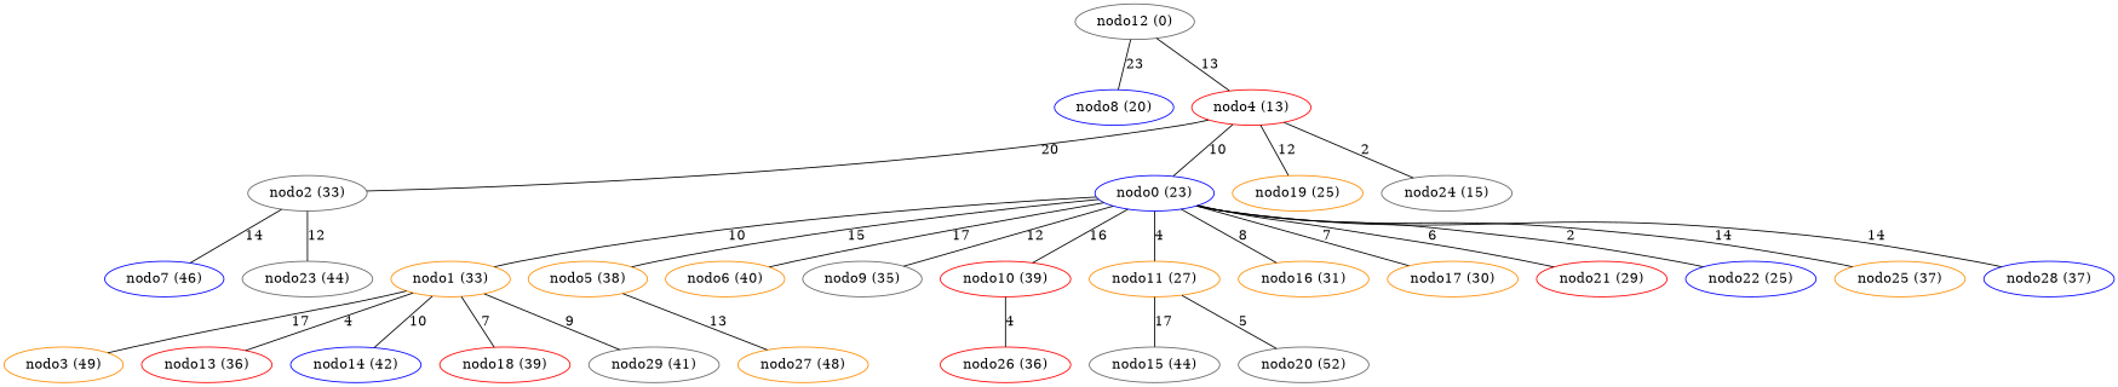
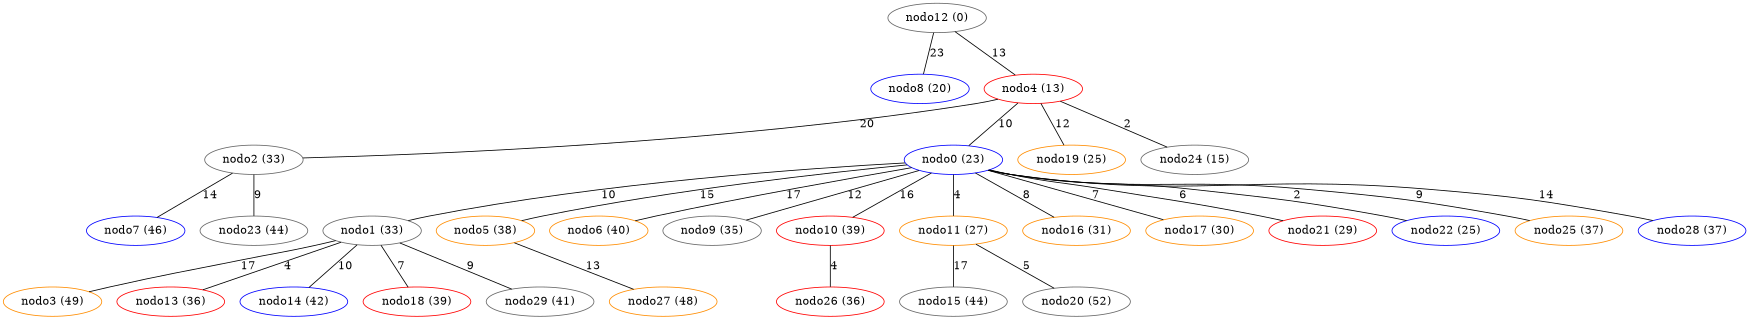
  graph {
    node [color=gray40]
    n1 [label="nodo12 (0)"]
    n2 [color=blue label="nodo8 (20)"]
    n3 [color=red label="nodo4 (13)"]
    n4 [label="nodo2 (33)"]
    n5 [color=blue label="nodo0 (23)"]
    n6 [color=darkorange label="nodo19 (25)"]
    n7 [label="nodo24 (15)"]
    n8 [color=blue label="nodo7 (46)"]
    n9 [label="nodo23 (44)"]
-   n10 [color=darkorange label="nodo1 (33)"]
+   n10 [label="nodo1 (33)"]
    n11 [color=darkorange label="nodo5 (38)"]
    n12 [color=darkorange label="nodo6 (40)"]
    n13 [label="nodo9 (35)"]
    n14 [color=red label="nodo10 (39)"]
    n15 [color=darkorange label="nodo11 (27)"]
    n16 [color=darkorange label="nodo16 (31)"]
    n17 [color=darkorange label="nodo17 (30)"]
    n18 [color=red label="nodo21 (29)"]
    n19 [color=blue label="nodo22 (25)"]
    n20 [color=darkorange label="nodo25 (37)"]
    n21 [color=blue label="nodo28 (37)"]
    n22 [color=darkorange label="nodo3 (49)"]
    n23 [color=red label="nodo13 (36)"]
    n24 [color=blue label="nodo14 (42)"]
    n25 [color=red label="nodo18 (39)"]
    n26 [label="nodo29 (41)"]
    n27 [color=darkorange label="nodo27 (48)"]
    n28 [color=red label="nodo26 (36)"]
    n29 [label="nodo15 (44)"]
    n30 [label="nodo20 (52)"]
    n1 -- n2 [label=23]
    n1 -- n3 [label=13]
    n3 -- n4 [label=20]
    n3 -- n5 [label=10]
    n3 -- n6 [label=12]
    n3 -- n7 [label=2]
    n4 -- n8 [label=14]
-   n4 -- n9 [label=12]
+   n4 -- n9 [label=9]
    n5 -- n10 [label=10]
    n5 -- n11 [label=15]
    n5 -- n12 [label=17]
    n5 -- n13 [label=12]
    n5 -- n14 [label=16]
    n5 -- n15 [label=4]
    n5 -- n16 [label=8]
    n5 -- n17 [label=7]
    n5 -- n18 [label=6]
    n5 -- n19 [label=2]
-   n5 -- n20 [label=14]
+   n5 -- n20 [label=9]
    n5 -- n21 [label=14]
    n10 -- n22 [label=17]
    n10 -- n23 [label=4]
    n10 -- n24 [label=10]
    n10 -- n25 [label=7]
    n10 -- n26 [label=9]
    n11 -- n27 [label=13]
    n14 -- n28 [label=4]
    n15 -- n29 [label=17]
    n15 -- n30 [label=5]
  }
